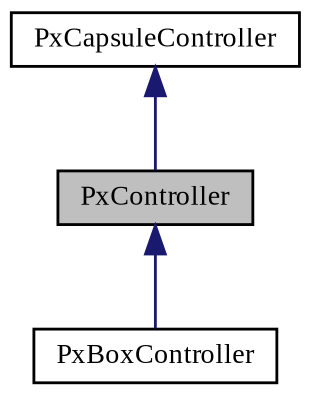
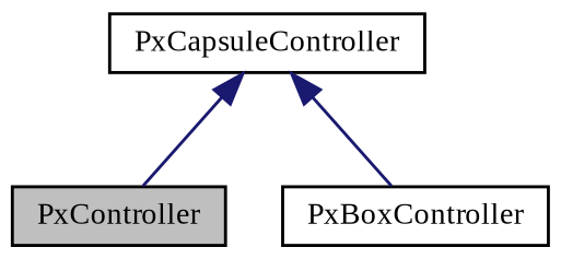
  digraph {
    fontname="Liberation Serif"
    node [color=black fillcolor=white fontname="Liberation Serif" fontsize=10 shape=record style=filled]
    edge [color=midnightblue dir=back fontname="Liberation Serif" fontsize=10 labelfontname=Helvetica labelfontsize=10 style=solid]
    n1 [fillcolor=grey75 fontcolor=black height=0.2 label=PxController width=0.4]
    n2 [height=0.2 label=PxBoxController width=0.4]
    n3 [height=0.2 label=PxCapsuleController width=0.4]
-   n1 -> n2
+   n3 -> n2
    n3 -> n1
  }
